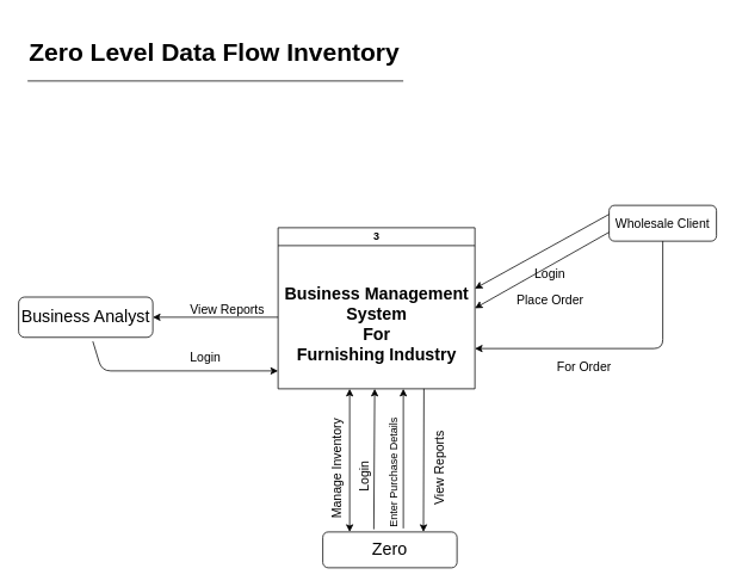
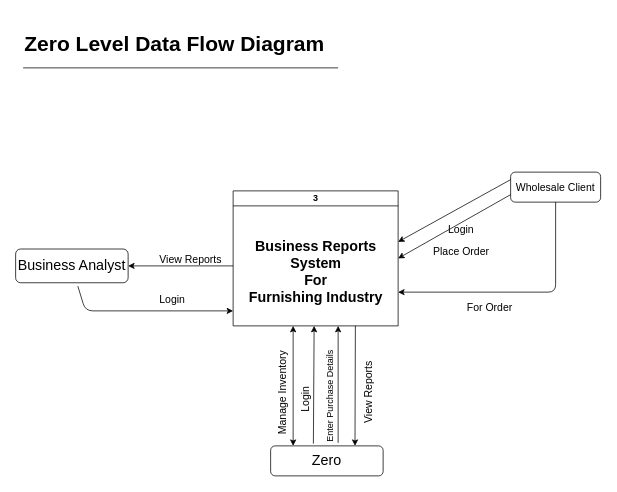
  <mxCell id="0" />
  <mxCell id="1" parent="0" />
  <mxCell id="2" value="3" style="swimlane;html=1;startSize=20;horizontal=1;containerType=tree;" vertex="1" parent="1"><mxGeometry x="310" y="254" width="220" height="180" as="geometry"><mxRectangle x="310" y="120" width="40" height="20" as="alternateBounds" /></mxGeometry></mxCell>
- <mxCell id="3" value="&lt;div style=&quot;font-size: 19px&quot;&gt;Business Management &lt;br&gt;&lt;/div&gt;&lt;div style=&quot;font-size: 19px&quot;&gt;System&lt;/div&gt;&lt;div style=&quot;font-size: 19px&quot;&gt;For &lt;br&gt;&lt;/div&gt;&lt;div style=&quot;font-size: 19px&quot;&gt;Furnishing Industry&lt;br style=&quot;font-size: 19px&quot;&gt;&lt;/div&gt;" style="text;html=1;resizable=0;points=[];autosize=1;align=center;verticalAlign=top;spacingTop=-4;fontStyle=1;fontSize=19;" vertex="1" parent="2"><mxGeometry x="5" y="60" width="210" height="90" as="geometry" /></mxCell>
+ <mxCell id="3" value="&lt;div style=&quot;font-size: 19px&quot;&gt;Business Reports &lt;br&gt;&lt;/div&gt;&lt;div style=&quot;font-size: 19px&quot;&gt;System&lt;/div&gt;&lt;div style=&quot;font-size: 19px&quot;&gt;For &lt;br&gt;&lt;/div&gt;&lt;div style=&quot;font-size: 19px&quot;&gt;Furnishing Industry&lt;br style=&quot;font-size: 19px&quot;&gt;&lt;/div&gt;" style="text;html=1;resizable=0;points=[];autosize=1;align=center;verticalAlign=top;spacingTop=-4;fontStyle=1;fontSize=19;" vertex="1" parent="2"><mxGeometry x="5" y="60" width="210" height="90" as="geometry" /></mxCell>
  <mxCell id="4" value="Business Analyst" style="rounded=1;whiteSpace=wrap;html=1;fontSize=19;align=center;" vertex="1" parent="1"><mxGeometry x="20" y="331.5" width="150" height="45" as="geometry" /></mxCell>
  <mxCell id="5" value="&lt;div&gt;Zero&lt;/div&gt;" style="rounded=1;whiteSpace=wrap;html=1;fontSize=19;align=center;" vertex="1" parent="1"><mxGeometry x="360" y="594" width="150" height="40" as="geometry" /></mxCell>
  <mxCell id="6" value="View Reports" style="text;html=1;resizable=0;points=[];autosize=1;align=left;verticalAlign=top;spacingTop=-4;fontSize=14;" vertex="1" parent="1"><mxGeometry x="210" y="334" width="130" height="20" as="geometry" /></mxCell>
  <mxCell id="7" value="" style="endArrow=classic;html=1;fontSize=14;entryX=1;entryY=0.5;entryDx=0;entryDy=0;" edge="1" parent="1" target="4"><mxGeometry width="50" height="50" relative="1" as="geometry"><mxPoint x="310" y="354" as="sourcePoint" /><mxPoint x="250" y="384" as="targetPoint" /></mxGeometry></mxCell>
  <mxCell id="8" value="" style="endArrow=classic;startArrow=classic;html=1;fontSize=14;" edge="1" parent="1"><mxGeometry width="50" height="50" relative="1" as="geometry"><mxPoint x="390" y="594" as="sourcePoint" /><mxPoint x="390" y="434" as="targetPoint" /></mxGeometry></mxCell>
  <mxCell id="9" value="" style="endArrow=classic;html=1;fontSize=14;exitX=0.46;exitY=-0.075;exitDx=0;exitDy=0;exitPerimeter=0;" edge="1" parent="1"><mxGeometry width="50" height="50" relative="1" as="geometry"><mxPoint x="417" y="591" as="sourcePoint" /><mxPoint x="418" y="434" as="targetPoint" /></mxGeometry></mxCell>
  <mxCell id="10" value="Login" style="text;html=1;resizable=0;points=[];autosize=1;align=left;verticalAlign=top;spacingTop=-4;fontSize=14;rotation=-90;" vertex="1" parent="1"><mxGeometry x="380" y="516" width="50" height="20" as="geometry" /></mxCell>
  <mxCell id="11" value="Manage Inventory" style="text;html=1;resizable=0;points=[];autosize=1;align=left;verticalAlign=top;spacingTop=-4;fontSize=14;rotation=-90;" vertex="1" parent="1"><mxGeometry x="310" y="506" width="130" height="20" as="geometry" /></mxCell>
  <mxCell id="12" value="" style="endArrow=classic;html=1;fontSize=14;exitX=0.6;exitY=-0.1;exitDx=0;exitDy=0;exitPerimeter=0;" edge="1" parent="1" source="5"><mxGeometry width="50" height="50" relative="1" as="geometry"><mxPoint x="450" y="584" as="sourcePoint" /><mxPoint x="450" y="434" as="targetPoint" /></mxGeometry></mxCell>
  <mxCell id="13" value="Enter Purchase Details" style="text;html=1;resizable=0;points=[];autosize=1;align=left;verticalAlign=top;spacingTop=-4;fontSize=12;rotation=-90;" vertex="1" parent="1"><mxGeometry x="355" y="496" width="170" height="20" as="geometry" /></mxCell>
  <mxCell id="14" value="" style="endArrow=classic;html=1;fontSize=12;exitX=0.553;exitY=1.1;exitDx=0;exitDy=0;exitPerimeter=0;" edge="1" parent="1" source="4"><mxGeometry width="50" height="50" relative="1" as="geometry"><mxPoint x="100" y="426.5" as="sourcePoint" /><mxPoint x="310" y="414" as="targetPoint" /><Array as="points"><mxPoint x="113" y="414" /></Array></mxGeometry></mxCell>
  <mxCell id="15" value="Login" style="text;html=1;resizable=0;points=[];autosize=1;align=left;verticalAlign=top;spacingTop=-4;fontSize=14;" vertex="1" parent="1"><mxGeometry x="210" y="388" width="40" height="20" as="geometry" /></mxCell>
  <mxCell id="16" value="Wholesale Client" style="rounded=1;whiteSpace=wrap;html=1;fontSize=14;align=center;" vertex="1" parent="1"><mxGeometry x="680" y="229" width="120" height="40" as="geometry" /></mxCell>
  <mxCell id="17" value="" style="endArrow=classic;html=1;fontSize=14;exitX=0;exitY=0.25;exitDx=0;exitDy=0;" edge="1" parent="1" source="16"><mxGeometry width="50" height="50" relative="1" as="geometry"><mxPoint x="650" y="471" as="sourcePoint" /><mxPoint x="530" y="322" as="targetPoint" /></mxGeometry></mxCell>
  <mxCell id="18" value="Login" style="text;html=1;resizable=0;points=[];autosize=1;align=left;verticalAlign=top;spacingTop=-4;fontSize=14;rotation=0;" vertex="1" parent="1"><mxGeometry x="595" y="294" width="50" height="20" as="geometry" /></mxCell>
  <mxCell id="19" value="" style="endArrow=classic;html=1;fontSize=14;entryX=1;entryY=0.5;entryDx=0;entryDy=0;exitX=0;exitY=0.75;exitDx=0;exitDy=0;" edge="1" parent="1" source="16" target="2"><mxGeometry width="50" height="50" relative="1" as="geometry"><mxPoint x="600" y="401.5" as="sourcePoint" /><mxPoint x="650" y="351.5" as="targetPoint" /></mxGeometry></mxCell>
  <mxCell id="20" value="Place Order" style="text;html=1;resizable=0;points=[];autosize=1;align=left;verticalAlign=top;spacingTop=-4;fontSize=14;" vertex="1" parent="1"><mxGeometry x="575" y="324" width="90" height="20" as="geometry" /></mxCell>
  <mxCell id="21" value="" style="endArrow=classic;html=1;fontSize=14;entryX=1;entryY=0.75;entryDx=0;entryDy=0;exitX=0.5;exitY=1;exitDx=0;exitDy=0;" edge="1" parent="1" source="16" target="2"><mxGeometry width="50" height="50" relative="1" as="geometry"><mxPoint x="690" y="444" as="sourcePoint" /><mxPoint x="740" y="394" as="targetPoint" /><Array as="points"><mxPoint x="740" y="389" /></Array></mxGeometry></mxCell>
  <mxCell id="22" value="For Order" style="text;html=1;resizable=0;points=[];autosize=1;align=left;verticalAlign=top;spacingTop=-4;fontSize=14;" vertex="1" parent="1"><mxGeometry x="620" y="398" width="90" height="20" as="geometry" /></mxCell>
  <mxCell id="23" value="" style="endArrow=classic;html=1;fontSize=14;entryX=0.75;entryY=0;entryDx=0;entryDy=0;" edge="1" parent="1" target="5"><mxGeometry width="50" height="50" relative="1" as="geometry"><mxPoint x="473" y="434" as="sourcePoint" /><mxPoint x="470" y="584" as="targetPoint" /></mxGeometry></mxCell>
  <mxCell id="24" value="View Reports" style="text;html=1;resizable=0;points=[];autosize=1;align=left;verticalAlign=top;spacingTop=-4;fontSize=14;rotation=-90;" vertex="1" parent="1"><mxGeometry x="440" y="506" width="100" height="20" as="geometry" /></mxCell>
- <mxCell id="25" value="&lt;h1&gt;Zero Level Data Flow Inventory&lt;/h1&gt;" style="text;html=1;resizable=0;points=[];autosize=1;align=left;verticalAlign=top;spacingTop=-4;fontSize=14;" vertex="1" parent="1"><mxGeometry x="30" y="20" width="420" height="60" as="geometry" /></mxCell>
+ <mxCell id="25" value="&lt;h1&gt;Zero Level Data Flow Diagram&lt;/h1&gt;" style="text;html=1;resizable=0;points=[];autosize=1;align=left;verticalAlign=top;spacingTop=-4;fontSize=14;" vertex="1" parent="1"><mxGeometry x="30" y="20" width="420" height="60" as="geometry" /></mxCell>
  <mxCell id="26" value="" style="endArrow=none;html=1;fontSize=14;" edge="1" parent="1"><mxGeometry width="50" height="50" relative="1" as="geometry"><mxPoint x="30" y="90" as="sourcePoint" /><mxPoint x="450" y="90" as="targetPoint" /></mxGeometry></mxCell>
